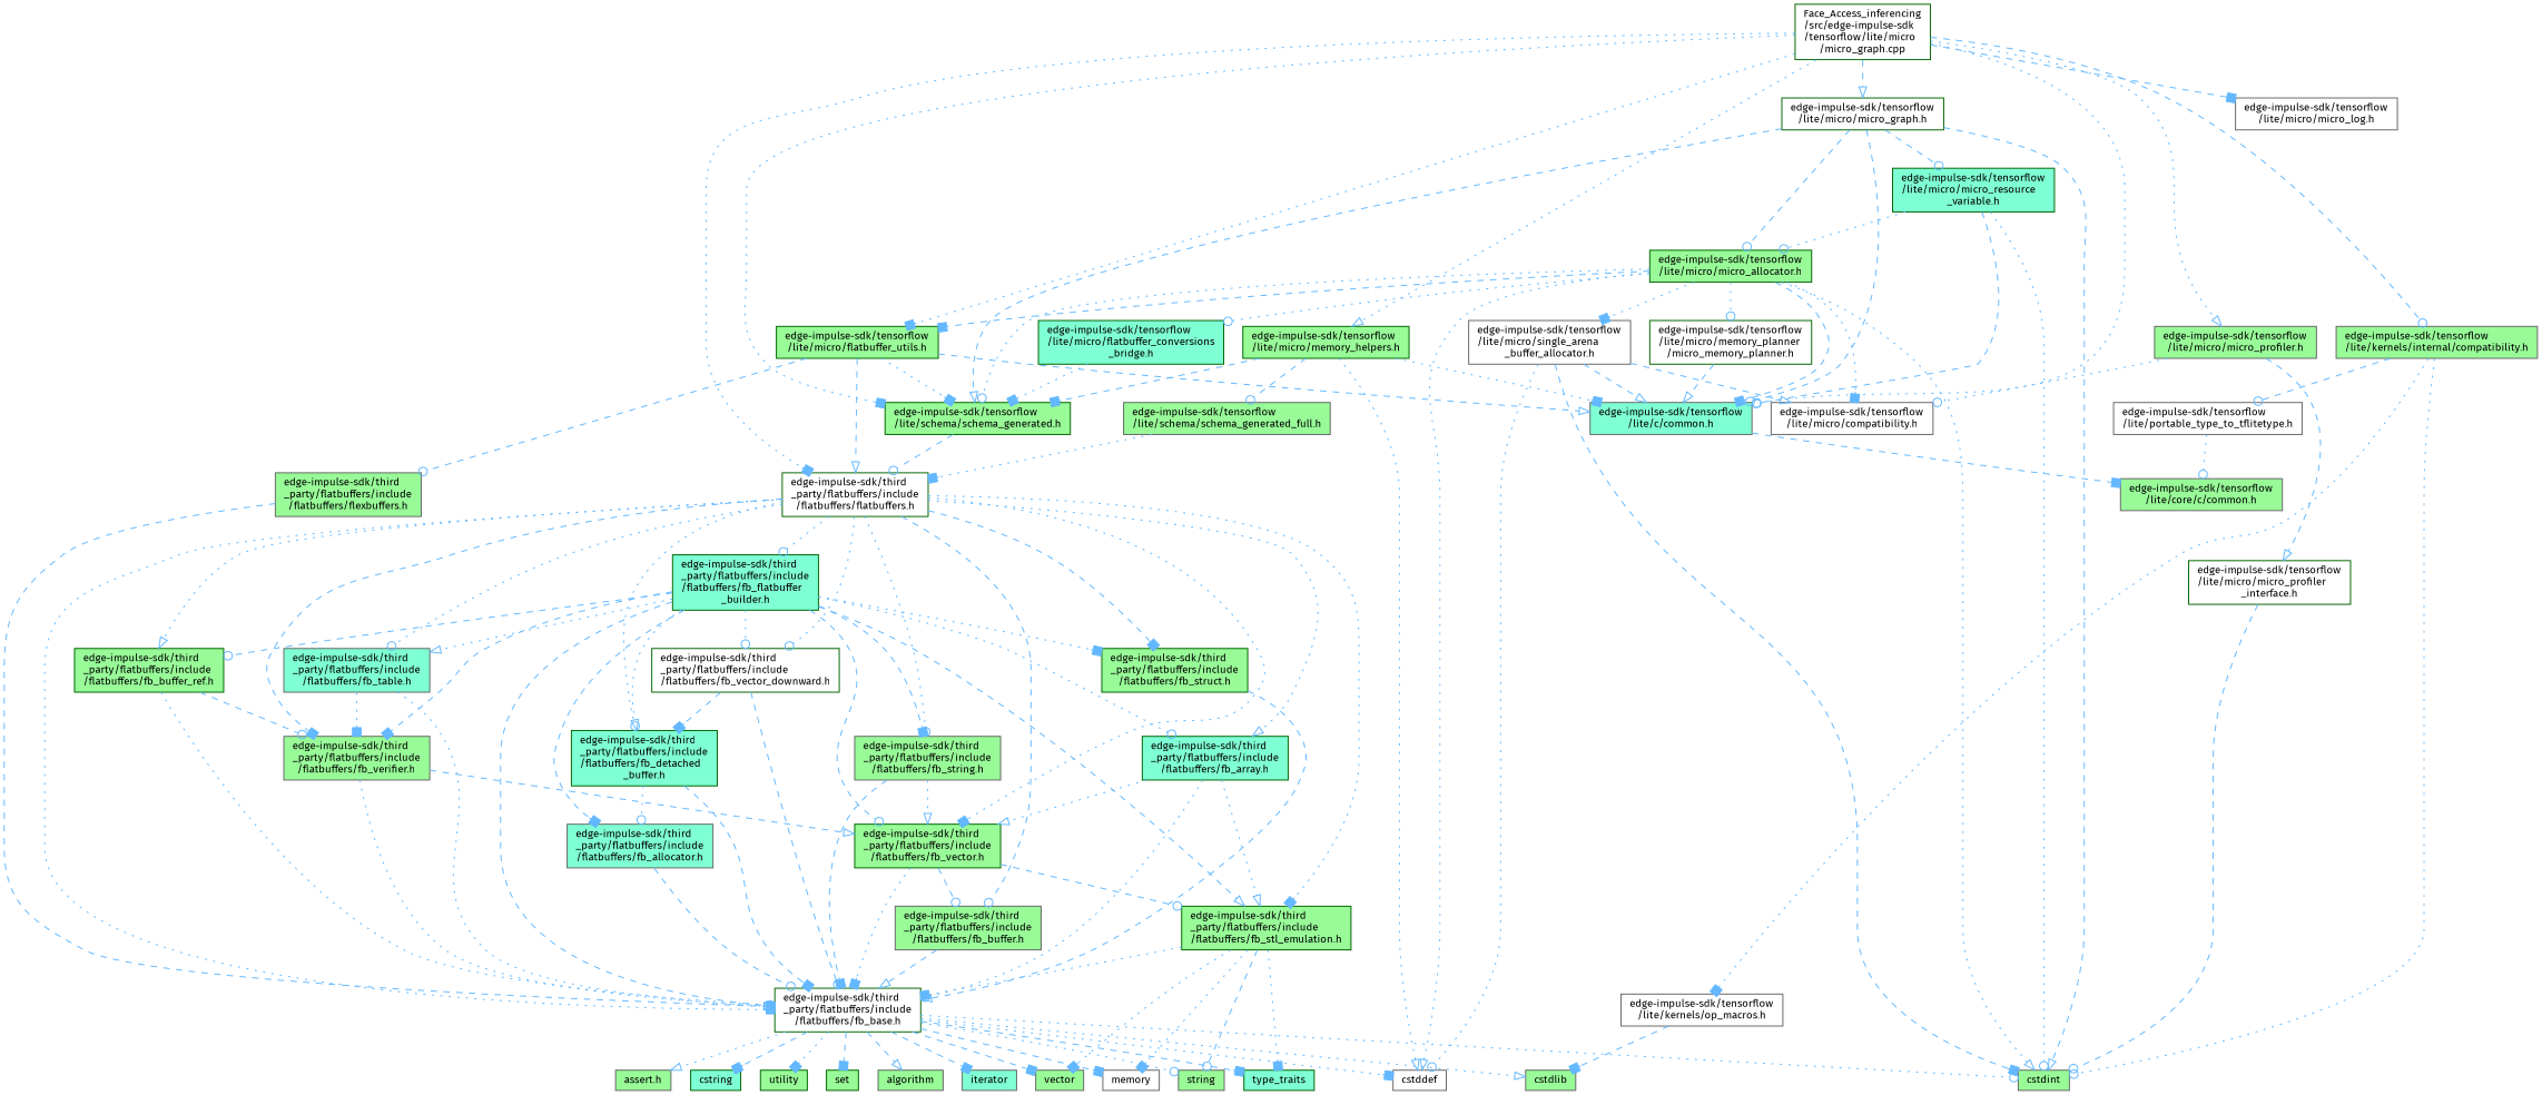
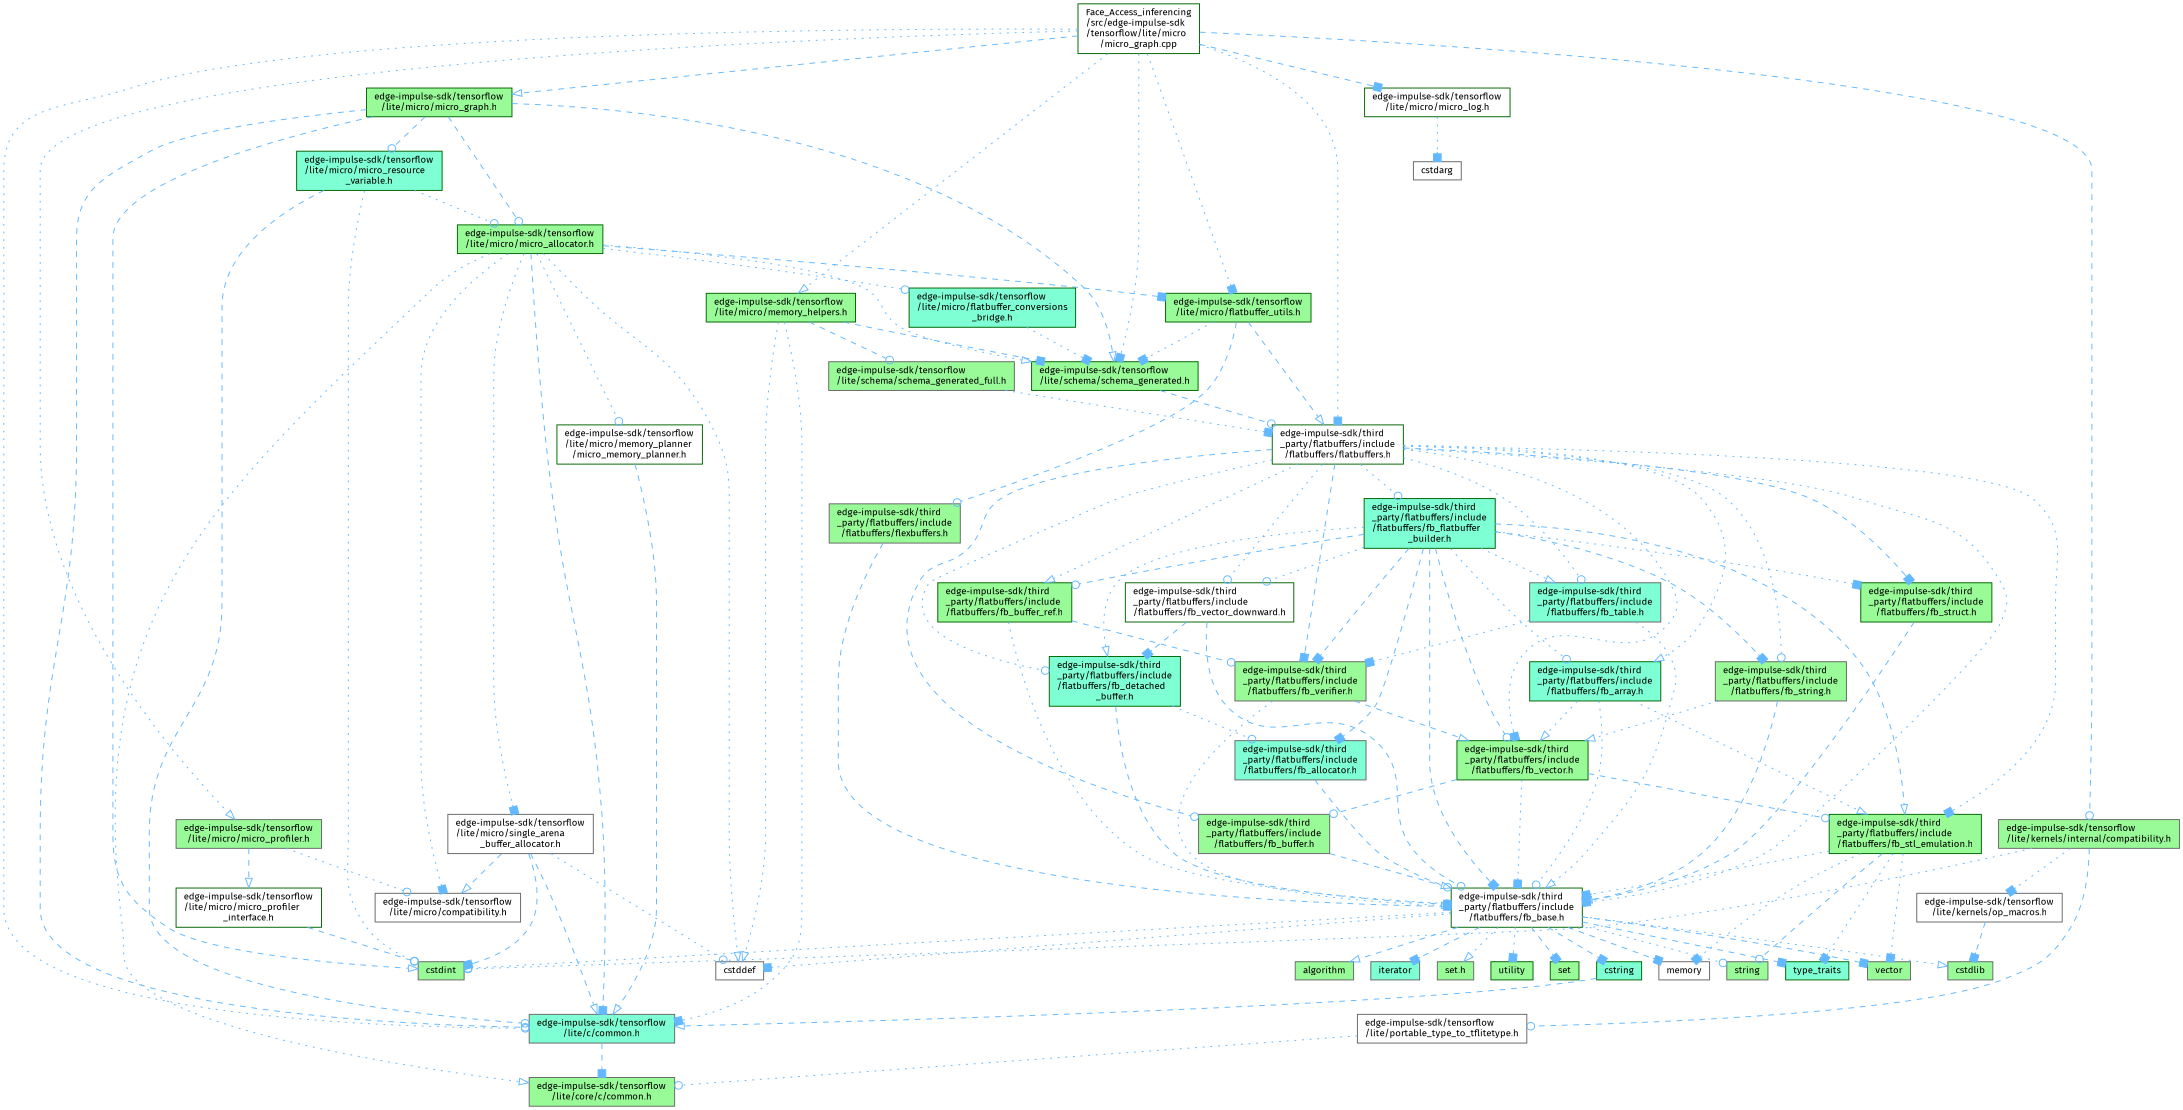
  digraph {
    fontname="Fira Sans"
    node [color=darkgreen fillcolor=palegreen fontname="Fira Sans" fontsize=10 shape=box style=filled]
    edge [arrowhead=box color=steelblue1 fontname="Fira Sans" fontsize=10 labelfontname=Helvetica labelfontsize=10 style=dotted]
    n1 [fillcolor=white fontcolor=black height=0.2 label="Face_Access_inferencing\l/src/edge-impulse-sdk\l/tensorflow/lite/micro\l/micro_graph.cpp" width=0.4]
-   n2 [fillcolor=white height=0.2 label="edge-impulse-sdk/tensorflow\l/lite/micro/micro_graph.h" width=0.4]
+   n2 [height=0.2 label="edge-impulse-sdk/tensorflow\l/lite/micro/micro_graph.h" width=0.4]
    n3 [color=gray40 fillcolor=aquamarine height=0.2 label="edge-impulse-sdk/tensorflow\l/lite/c/common.h" width=0.4]
    n4 [height=0.2 label="edge-impulse-sdk/tensorflow\l/lite/micro/flatbuffer_utils.h" width=0.4]
    n5 [fillcolor=white height=0.2 label="edge-impulse-sdk/third\l_party/flatbuffers/include\l/flatbuffers/flatbuffers.h" width=0.4]
    n6 [height=0.2 label="edge-impulse-sdk/tensorflow\l/lite/schema/schema_generated.h" width=0.4]
    n7 [color=gray40 height=0.2 label="edge-impulse-sdk/tensorflow\l/lite/kernels/internal/compatibility.h" width=0.4]
    n8 [height=0.2 label="edge-impulse-sdk/tensorflow\l/lite/micro/memory_helpers.h" width=0.4]
-   n9 [color=gray40 fillcolor=white height=0.2 label="edge-impulse-sdk/tensorflow\l/lite/micro/micro_log.h" width=0.4]
+   n9 [fillcolor=white height=0.2 label="edge-impulse-sdk/tensorflow\l/lite/micro/micro_log.h" width=0.4]
    n10 [color=gray40 height=0.2 label="edge-impulse-sdk/tensorflow\l/lite/micro/micro_profiler.h" width=0.4]
    n11 [height=0.2 label="edge-impulse-sdk/tensorflow\l/lite/micro/micro_allocator.h" width=0.4]
    n12 [fillcolor=aquamarine height=0.2 label="edge-impulse-sdk/tensorflow\l/lite/micro/micro_resource\l_variable.h" width=0.4]
    n13 [color=gray40 height=0.2 label=cstdint width=0.4]
    n14 [color=gray40 height=0.2 label="edge-impulse-sdk/tensorflow\l/lite/core/c/common.h" width=0.4]
    n15 [color=gray40 height=0.2 label="edge-impulse-sdk/third\l_party/flatbuffers/include\l/flatbuffers/flexbuffers.h" width=0.4]
    n16 [fillcolor=aquamarine height=0.2 label="edge-impulse-sdk/third\l_party/flatbuffers/include\l/flatbuffers/fb_array.h" width=0.4]
    n17 [fillcolor=white height=0.2 label="edge-impulse-sdk/third\l_party/flatbuffers/include\l/flatbuffers/fb_base.h" width=0.4]
    n18 [height=0.2 label="edge-impulse-sdk/third\l_party/flatbuffers/include\l/flatbuffers/fb_stl_emulation.h" width=0.4]
    n19 [height=0.2 label="edge-impulse-sdk/third\l_party/flatbuffers/include\l/flatbuffers/fb_vector.h" width=0.4]
    n20 [color=gray40 height=0.2 label="edge-impulse-sdk/third\l_party/flatbuffers/include\l/flatbuffers/fb_buffer.h" width=0.4]
    n21 [height=0.2 label="edge-impulse-sdk/third\l_party/flatbuffers/include\l/flatbuffers/fb_buffer_ref.h" width=0.4]
    n22 [color=gray40 height=0.2 label="edge-impulse-sdk/third\l_party/flatbuffers/include\l/flatbuffers/fb_verifier.h" width=0.4]
    n23 [fillcolor=aquamarine height=0.2 label="edge-impulse-sdk/third\l_party/flatbuffers/include\l/flatbuffers/fb_detached\l_buffer.h" width=0.4]
    n24 [fillcolor=aquamarine height=0.2 label="edge-impulse-sdk/third\l_party/flatbuffers/include\l/flatbuffers/fb_flatbuffer\l_builder.h" width=0.4]
    n25 [color=gray40 height=0.2 label="edge-impulse-sdk/third\l_party/flatbuffers/include\l/flatbuffers/fb_string.h" width=0.4]
    n26 [height=0.2 label="edge-impulse-sdk/third\l_party/flatbuffers/include\l/flatbuffers/fb_struct.h" width=0.4]
    n27 [color=gray40 fillcolor=aquamarine height=0.2 label="edge-impulse-sdk/third\l_party/flatbuffers/include\l/flatbuffers/fb_table.h" width=0.4]
    n28 [fillcolor=white height=0.2 label="edge-impulse-sdk/third\l_party/flatbuffers/include\l/flatbuffers/fb_vector_downward.h" width=0.4]
    n29 [color=gray40 fillcolor=white height=0.2 label="edge-impulse-sdk/tensorflow\l/lite/portable_type_to_tflitetype.h" width=0.4]
    n30 [color=gray40 fillcolor=white height=0.2 label="edge-impulse-sdk/tensorflow\l/lite/kernels/op_macros.h" width=0.4]
    n31 [color=gray40 fillcolor=white height=0.2 label=cstddef width=0.4]
    n32 [color=gray40 height=0.2 label="edge-impulse-sdk/tensorflow\l/lite/schema/schema_generated_full.h" width=0.4]
+   n33 [color=gray40 fillcolor=white height=0.2 label=cstdarg width=0.4]
    n34 [color=gray40 fillcolor=white height=0.2 label="edge-impulse-sdk/tensorflow\l/lite/micro/compatibility.h" width=0.4]
    n35 [fillcolor=white height=0.2 label="edge-impulse-sdk/tensorflow\l/lite/micro/micro_profiler\l_interface.h" width=0.4]
    n36 [color=gray40 fillcolor=white height=0.2 label="edge-impulse-sdk/tensorflow\l/lite/micro/single_arena\l_buffer_allocator.h" width=0.4]
    n37 [fillcolor=white height=0.2 label="edge-impulse-sdk/tensorflow\l/lite/micro/memory_planner\l/micro_memory_planner.h" width=0.4]
    n38 [fillcolor=aquamarine height=0.2 label="edge-impulse-sdk/tensorflow\l/lite/micro/flatbuffer_conversions\l_bridge.h" width=0.4]
-   n39 [color=gray40 height=0.2 label="assert.h" width=0.4]
+   n39 [color=gray40 height=0.2 label="set.h" width=0.4]
    n40 [color=gray40 height=0.2 label=cstdlib width=0.4]
    n41 [fillcolor=aquamarine height=0.2 label=cstring width=0.4]
    n42 [height=0.2 label=utility width=0.4]
    n43 [color=gray40 height=0.2 label=string width=0.4]
    n44 [fillcolor=aquamarine height=0.2 label=type_traits width=0.4]
    n45 [color=gray40 height=0.2 label=vector width=0.4]
    n46 [height=0.2 label=set width=0.4]
    n47 [color=gray40 height=0.2 label=algorithm width=0.4]
    n48 [color=gray40 fillcolor=aquamarine height=0.2 label=iterator width=0.4]
    n49 [color=gray40 fillcolor=white height=0.2 label=memory width=0.4]
    n50 [color=gray40 fillcolor=aquamarine height=0.2 label="edge-impulse-sdk/third\l_party/flatbuffers/include\l/flatbuffers/fb_allocator.h" width=0.4]
    n1 -> n2 [arrowhead=onormal style=dashed]
    n1 -> n3 [arrowhead=odot]
    n1 -> n4
    n1 -> n5
    n1 -> n6
    n1 -> n7 [arrowhead=odot style=dashed]
    n1 -> n8 [arrowhead=onormal]
    n1 -> n9 [style=dashed]
    n1 -> n10 [arrowhead=onormal]
    n2 -> n3 [arrowhead=odot style=dashed]
    n2 -> n6 [arrowhead=onormal style=dashed]
    n2 -> n11 [arrowhead=odot style=dashed]
    n2 -> n12 [arrowhead=odot style=dashed]
    n2 -> n13 [arrowhead=onormal style=dashed]
    n3 -> n14 [style=dashed]
-   n4 -> n3 [arrowhead=onormal style=dashed]
+   n41 -> n3 [arrowhead=onormal style=dashed]
    n4 -> n5 [arrowhead=onormal style=dashed]
    n4 -> n6
    n4 -> n15 [arrowhead=odot style=dashed]
    n5 -> n16 [arrowhead=onormal]
    n5 -> n17
    n5 -> n18
    n5 -> n19
    n5 -> n20 [arrowhead=odot style=dashed]
    n5 -> n21 [arrowhead=onormal]
    n5 -> n22 [style=dashed]
    n5 -> n23 [arrowhead=odot]
    n5 -> n24 [arrowhead=odot]
    n5 -> n25 [arrowhead=odot]
    n5 -> n26 [style=dashed]
    n5 -> n27 [arrowhead=odot]
    n5 -> n28 [arrowhead=odot]
    n6 -> n5 [arrowhead=odot style=dashed]
    n7 -> n13 [arrowhead=odot]
    n7 -> n29 [arrowhead=odot style=dashed]
    n7 -> n30
    n8 -> n3
    n8 -> n6 [style=dashed]
    n8 -> n31 [arrowhead=onormal]
    n8 -> n32 [arrowhead=odot style=dashed]
+   n9 -> n33
    n10 -> n34 [arrowhead=odot]
    n10 -> n35 [arrowhead=onormal style=dashed]
    n11 -> n3 [style=dashed]
    n11 -> n4 [style=dashed]
-   n11 -> n6 [arrowhead=odot]
-   n11 -> n13 [arrowhead=onormal]
+   n11 -> n6 [arrowhead=onormal]
+   n11 -> n14 [arrowhead=onormal]
    n11 -> n31 [arrowhead=onormal]
    n11 -> n34
    n11 -> n36
    n11 -> n37 [arrowhead=odot]
    n11 -> n38 [arrowhead=odot]
    n12 -> n3 [arrowhead=odot style=dashed]
    n12 -> n11 [arrowhead=odot]
    n12 -> n13 [arrowhead=odot]
    n15 -> n17 [style=dashed]
    n16 -> n17 [arrowhead=odot]
    n16 -> n18 [arrowhead=onormal]
    n16 -> n19 [arrowhead=onormal]
    n17 -> n13 [arrowhead=odot]
    n17 -> n31
    n17 -> n39 [arrowhead=onormal]
    n17 -> n40 [arrowhead=onormal]
    n17 -> n41 [style=dashed]
    n17 -> n42
    n17 -> n43 [arrowhead=odot]
    n17 -> n44 [style=dashed]
    n17 -> n45 [style=dashed]
    n17 -> n46 [style=dashed]
    n17 -> n47 [arrowhead=onormal style=dashed]
    n17 -> n48 [style=dashed]
    n17 -> n49 [style=dashed]
    n18 -> n17
    n18 -> n43 [arrowhead=odot style=dashed]
    n18 -> n44
    n18 -> n45
    n18 -> n49
    n19 -> n17
    n19 -> n18 [arrowhead=odot style=dashed]
    n19 -> n20 [arrowhead=odot style=dashed]
    n20 -> n17 [arrowhead=onormal style=dashed]
    n21 -> n17 [arrowhead=odot]
    n21 -> n22 [arrowhead=odot style=dashed]
    n22 -> n17 [arrowhead=onormal]
    n22 -> n19 [arrowhead=onormal style=dashed]
    n23 -> n17 [style=dashed]
    n23 -> n50 [arrowhead=odot]
    n24 -> n16 [arrowhead=odot]
    n24 -> n17 [style=dashed]
    n24 -> n18 [arrowhead=onormal style=dashed]
    n24 -> n19 [arrowhead=odot style=dashed]
    n24 -> n21 [arrowhead=odot style=dashed]
    n24 -> n22 [style=dashed]
    n24 -> n23 [arrowhead=onormal]
    n24 -> n25 [style=dashed]
    n24 -> n26
    n24 -> n27 [arrowhead=onormal]
    n24 -> n28 [arrowhead=odot]
    n24 -> n50 [style=dashed]
    n25 -> n17 [style=dashed]
    n25 -> n19 [arrowhead=onormal]
    n26 -> n17 [arrowhead=onormal style=dashed]
    n27 -> n17 [arrowhead=onormal]
    n27 -> n22
    n28 -> n17 [arrowhead=odot style=dashed]
    n28 -> n23 [style=dashed]
    n29 -> n14 [arrowhead=odot]
    n30 -> n40 [style=dashed]
    n32 -> n5
    n35 -> n13 [arrowhead=odot style=dashed]
    n36 -> n3 [arrowhead=onormal style=dashed]
    n36 -> n13 [style=dashed]
    n36 -> n31 [arrowhead=odot]
    n36 -> n34 [arrowhead=onormal style=dashed]
    n37 -> n3 [arrowhead=onormal style=dashed]
    n38 -> n6
    n50 -> n17 [arrowhead=odot style=dashed]
  }
